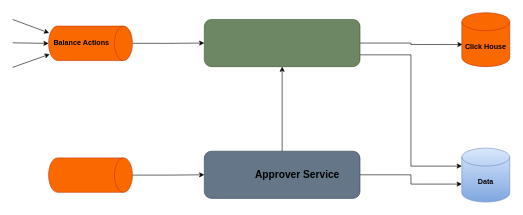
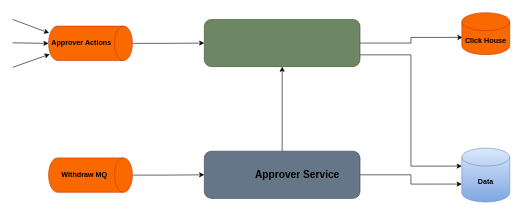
  <mxCell id="0" />
  <mxCell id="1" parent="0" />
  <mxCell id="2" style="edgeStyle=orthogonalEdgeStyle;rounded=0;orthogonalLoop=1;jettySize=auto;html=1;exitX=1;exitY=0.5;exitDx=0;exitDy=0;entryX=0.015;entryY=0.589;entryDx=0;entryDy=0;entryPerimeter=0;" edge="1" parent="1" source="4" target="18"><mxGeometry relative="1" as="geometry" /></mxCell>
  <mxCell id="3" style="edgeStyle=orthogonalEdgeStyle;rounded=0;orthogonalLoop=1;jettySize=auto;html=1;exitX=1;exitY=0.75;exitDx=0;exitDy=0;entryX=0;entryY=0;entryDx=0;entryDy=30;entryPerimeter=0;" edge="1" parent="1" source="4" target="19"><mxGeometry relative="1" as="geometry" /></mxCell>
  <mxCell id="4" value="" style="rounded=1;whiteSpace=wrap;html=1;fillColor=#6d8764;strokeColor=#3A5431;fontColor=#ffffff;" vertex="1" parent="1"><mxGeometry x="340" y="32" width="260" height="78.75" as="geometry" /></mxCell>
  <mxCell id="5" style="edgeStyle=orthogonalEdgeStyle;rounded=0;orthogonalLoop=1;jettySize=auto;html=1;exitX=0.5;exitY=0;exitDx=0;exitDy=0;exitPerimeter=0;entryX=0;entryY=0.5;entryDx=0;entryDy=0;" edge="1" parent="1" source="6" target="4"><mxGeometry relative="1" as="geometry" /></mxCell>
  <mxCell id="6" value="" style="shape=cylinder3;whiteSpace=wrap;html=1;boundedLbl=1;backgroundOutline=1;size=15;direction=south;fillColor=#fa6800;strokeColor=#C73500;fontColor=#000000;" vertex="1" parent="1"><mxGeometry x="80" y="43.12" width="140" height="57.5" as="geometry" /></mxCell>
- <mxCell id="7" value="&lt;b&gt;Balance Actions&lt;/b&gt;" style="text;html=1;strokeColor=none;fillColor=none;align=center;verticalAlign=middle;whiteSpace=wrap;rounded=0;" vertex="1" parent="1"><mxGeometry x="80" y="49.37" width="110" height="44" as="geometry" /></mxCell>
+ <mxCell id="7" value="&lt;b&gt;Approver Actions&lt;/b&gt;" style="text;html=1;strokeColor=none;fillColor=none;align=center;verticalAlign=middle;whiteSpace=wrap;rounded=0;" vertex="1" parent="1"><mxGeometry x="80" y="49.37" width="110" height="44" as="geometry" /></mxCell>
  <mxCell id="8" style="edgeStyle=orthogonalEdgeStyle;rounded=0;orthogonalLoop=1;jettySize=auto;html=1;exitX=1;exitY=0.5;exitDx=0;exitDy=0;entryX=0;entryY=0;entryDx=0;entryDy=60;entryPerimeter=0;" edge="1" parent="1" source="10" target="19"><mxGeometry relative="1" as="geometry" /></mxCell>
  <mxCell id="9" style="edgeStyle=orthogonalEdgeStyle;rounded=0;orthogonalLoop=1;jettySize=auto;html=1;exitX=0.5;exitY=0;exitDx=0;exitDy=0;entryX=0.5;entryY=1;entryDx=0;entryDy=0;" edge="1" parent="1" source="10" target="4"><mxGeometry relative="1" as="geometry" /></mxCell>
  <mxCell id="10" value="" style="rounded=1;whiteSpace=wrap;html=1;fillColor=#647687;strokeColor=#314354;fontColor=#ffffff;" vertex="1" parent="1"><mxGeometry x="340" y="252" width="260" height="78.75" as="geometry" /></mxCell>
  <mxCell id="11" value="&lt;b&gt;&lt;font style=&quot;font-size: 17px;&quot;&gt;Approver Service&lt;/font&gt;&lt;/b&gt;" style="text;html=1;strokeColor=none;fillColor=none;align=center;verticalAlign=middle;whiteSpace=wrap;rounded=0;" vertex="1" parent="1"><mxGeometry x="417.5" y="269.37" width="155" height="45" as="geometry" /></mxCell>
  <mxCell id="12" style="edgeStyle=orthogonalEdgeStyle;rounded=0;orthogonalLoop=1;jettySize=auto;html=1;exitX=0.5;exitY=0;exitDx=0;exitDy=0;exitPerimeter=0;entryX=0;entryY=0.5;entryDx=0;entryDy=0;" edge="1" parent="1" source="13" target="10"><mxGeometry relative="1" as="geometry" /></mxCell>
  <mxCell id="13" value="" style="shape=cylinder3;whiteSpace=wrap;html=1;boundedLbl=1;backgroundOutline=1;size=15;direction=south;fillColor=#fa6800;strokeColor=#C73500;fontColor=#000000;" vertex="1" parent="1"><mxGeometry x="80" y="263.12" width="140" height="57.5" as="geometry" /></mxCell>
+ <mxCell id="14" value="&lt;b&gt;Withdraw MQ&lt;/b&gt;" style="text;html=1;strokeColor=none;fillColor=none;align=center;verticalAlign=middle;whiteSpace=wrap;rounded=0;" vertex="1" parent="1"><mxGeometry x="90" y="269.37" width="100" height="44" as="geometry" /></mxCell>
  <mxCell id="15" value="" style="endArrow=classic;html=1;rounded=0;entryX=0.817;entryY=0.987;entryDx=0;entryDy=0;entryPerimeter=0;" edge="1" parent="1" target="6"><mxGeometry width="50" height="50" relative="1" as="geometry"><mxPoint x="20" y="112" as="sourcePoint" /><mxPoint x="80" y="92" as="targetPoint" /></mxGeometry></mxCell>
  <mxCell id="16" value="" style="endArrow=classic;html=1;rounded=0;" edge="1" parent="1"><mxGeometry width="50" height="50" relative="1" as="geometry"><mxPoint x="20" y="71" as="sourcePoint" /><mxPoint x="80" y="72" as="targetPoint" /></mxGeometry></mxCell>
  <mxCell id="17" value="" style="endArrow=classic;html=1;rounded=0;entryX=0.199;entryY=0.994;entryDx=0;entryDy=0;entryPerimeter=0;" edge="1" parent="1" target="6"><mxGeometry width="50" height="50" relative="1" as="geometry"><mxPoint x="20" y="32" as="sourcePoint" /><mxPoint x="80" y="52" as="targetPoint" /></mxGeometry></mxCell>
- <mxCell id="18" value="&lt;b&gt;Click House&lt;/b&gt;" style="shape=cylinder3;whiteSpace=wrap;html=1;boundedLbl=1;backgroundOutline=1;size=15;fillColor=#fa6800;fontColor=#000000;strokeColor=#C73500;" vertex="1" parent="1"><mxGeometry x="770" y="20.75" width="80" height="90" as="geometry" /></mxCell>
+ <mxCell id="18" value="&lt;b&gt;Click House&lt;/b&gt;" style="shape=cylinder3;whiteSpace=wrap;html=1;boundedLbl=1;backgroundOutline=1;size=15;fillColor=#fa6800;fontColor=#000000;strokeColor=#C73500;" vertex="1" parent="1"><mxGeometry x="770" y="20.75" width="80" height="70" as="geometry" /></mxCell>
  <mxCell id="19" value="&lt;b&gt;Data&lt;/b&gt;" style="shape=cylinder3;whiteSpace=wrap;html=1;boundedLbl=1;backgroundOutline=1;size=15;fillColor=#dae8fc;strokeColor=#6c8ebf;gradientColor=#7ea6e0;" vertex="1" parent="1"><mxGeometry x="770" y="246.87" width="80" height="90" as="geometry" /></mxCell>
